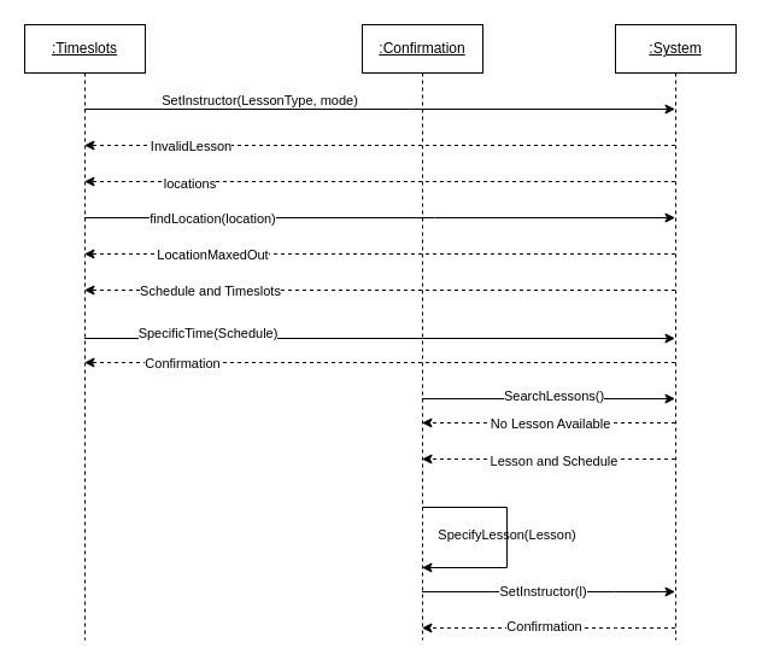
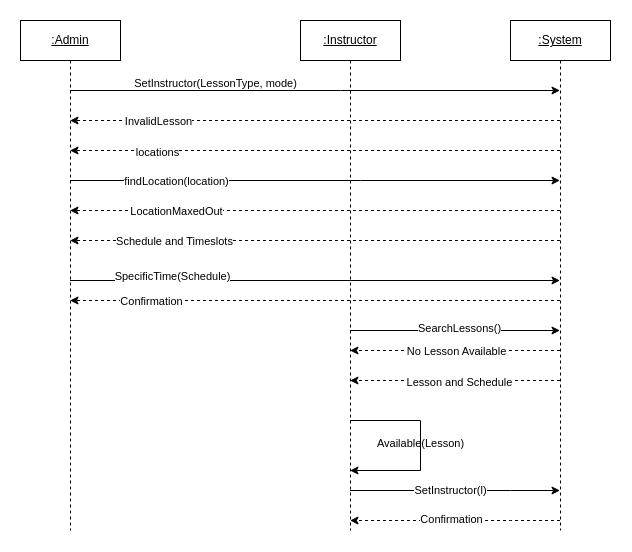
  <mxCell id="0" />
  <mxCell id="1" parent="0" />
- <mxCell id="2" value="&lt;u&gt;:Timeslots&lt;/u&gt;" style="shape=umlLifeline;perimeter=lifelinePerimeter;whiteSpace=wrap;html=1;container=1;dropTarget=0;collapsible=0;recursiveResize=0;outlineConnect=0;portConstraint=eastwest;newEdgeStyle={&quot;curved&quot;:0,&quot;rounded&quot;:0};" parent="1" vertex="1"><mxGeometry x="20" y="20" width="100" height="510" as="geometry" /></mxCell>
- <mxCell id="3" value="&lt;u&gt;:Confirmation&lt;/u&gt;" style="shape=umlLifeline;perimeter=lifelinePerimeter;whiteSpace=wrap;html=1;container=1;dropTarget=0;collapsible=0;recursiveResize=0;outlineConnect=0;portConstraint=eastwest;newEdgeStyle={&quot;curved&quot;:0,&quot;rounded&quot;:0};" parent="1" vertex="1"><mxGeometry x="300" y="20" width="100" height="510" as="geometry" /></mxCell>
+ <mxCell id="2" value="&lt;u&gt;:Admin&lt;/u&gt;" style="shape=umlLifeline;perimeter=lifelinePerimeter;whiteSpace=wrap;html=1;container=1;dropTarget=0;collapsible=0;recursiveResize=0;outlineConnect=0;portConstraint=eastwest;newEdgeStyle={&quot;curved&quot;:0,&quot;rounded&quot;:0};" parent="1" vertex="1"><mxGeometry x="20" y="20" width="100" height="510" as="geometry" /></mxCell>
+ <mxCell id="3" value="&lt;u&gt;:Instructor&lt;/u&gt;" style="shape=umlLifeline;perimeter=lifelinePerimeter;whiteSpace=wrap;html=1;container=1;dropTarget=0;collapsible=0;recursiveResize=0;outlineConnect=0;portConstraint=eastwest;newEdgeStyle={&quot;curved&quot;:0,&quot;rounded&quot;:0};" parent="1" vertex="1"><mxGeometry x="300" y="20" width="100" height="510" as="geometry" /></mxCell>
  <mxCell id="4" value="&lt;u&gt;:System&lt;/u&gt;" style="shape=umlLifeline;perimeter=lifelinePerimeter;whiteSpace=wrap;html=1;container=1;dropTarget=0;collapsible=0;recursiveResize=0;outlineConnect=0;portConstraint=eastwest;newEdgeStyle={&quot;curved&quot;:0,&quot;rounded&quot;:0};" parent="1" vertex="1"><mxGeometry x="510" y="20" width="100" height="510" as="geometry" /></mxCell>
  <mxCell id="5" value="" style="endArrow=classic;html=1;rounded=0;" parent="1" source="2" target="4" edge="1"><mxGeometry width="50" height="50" relative="1" as="geometry"><mxPoint x="210" y="170" as="sourcePoint" /><mxPoint x="260" y="120" as="targetPoint" /><Array as="points"><mxPoint x="340" y="90" /></Array></mxGeometry></mxCell>
  <mxCell id="6" value="&lt;font style=&quot;font-size: 11px;&quot;&gt;SetInstructor(LessonType, mode)&lt;/font&gt;" style="text;html=1;align=center;verticalAlign=middle;resizable=0;points=[];autosize=1;strokeColor=none;fillColor=none;" parent="1" vertex="1"><mxGeometry x="105" y="68" width="220" height="30" as="geometry" /></mxCell>
  <mxCell id="7" value="" style="html=1;labelBackgroundColor=#ffffff;startArrow=none;startFill=0;startSize=6;endArrow=classic;endFill=1;endSize=6;jettySize=auto;orthogonalLoop=1;strokeWidth=1;dashed=1;fontSize=14;rounded=0;" parent="1" source="4" target="2" edge="1"><mxGeometry width="60" height="60" relative="1" as="geometry"><mxPoint x="370" y="300" as="sourcePoint" /><mxPoint x="430" y="240" as="targetPoint" /><Array as="points"><mxPoint x="340" y="120" /></Array></mxGeometry></mxCell>
  <mxCell id="8" value="InvalidLesson" style="edgeLabel;html=1;align=center;verticalAlign=middle;resizable=0;points=[];" parent="7" vertex="1" connectable="0"><mxGeometry x="-0.201" relative="1" as="geometry"><mxPoint x="-206" as="offset" /></mxGeometry></mxCell>
  <mxCell id="9" value="" style="html=1;labelBackgroundColor=#ffffff;startArrow=none;startFill=0;startSize=6;endArrow=classic;endFill=1;endSize=6;jettySize=auto;orthogonalLoop=1;strokeWidth=1;dashed=1;fontSize=14;rounded=0;" parent="1" source="4" target="2" edge="1"><mxGeometry width="60" height="60" relative="1" as="geometry"><mxPoint x="430" y="280" as="sourcePoint" /><mxPoint x="490" y="220" as="targetPoint" /><Array as="points"><mxPoint x="350" y="150" /></Array></mxGeometry></mxCell>
  <mxCell id="10" value="locations" style="edgeLabel;html=1;align=center;verticalAlign=middle;resizable=0;points=[];" parent="9" vertex="1" connectable="0"><mxGeometry x="-0.238" y="1" relative="1" as="geometry"><mxPoint x="-216" as="offset" /></mxGeometry></mxCell>
  <mxCell id="11" value="" style="endArrow=classic;html=1;rounded=0;" parent="1" source="2" target="4" edge="1"><mxGeometry width="50" height="50" relative="1" as="geometry"><mxPoint x="120" y="350" as="sourcePoint" /><mxPoint x="170" y="300" as="targetPoint" /><Array as="points"><mxPoint x="360" y="180" /></Array></mxGeometry></mxCell>
  <mxCell id="12" value="findLocation(location)" style="edgeLabel;html=1;align=center;verticalAlign=middle;resizable=0;points=[];" parent="11" vertex="1" connectable="0"><mxGeometry x="-0.282" relative="1" as="geometry"><mxPoint x="-70" as="offset" /></mxGeometry></mxCell>
  <mxCell id="13" value="" style="html=1;labelBackgroundColor=#ffffff;startArrow=none;startFill=0;startSize=6;endArrow=classic;endFill=1;endSize=6;jettySize=auto;orthogonalLoop=1;strokeWidth=1;dashed=1;fontSize=14;rounded=0;" parent="1" source="4" target="2" edge="1"><mxGeometry width="60" height="60" relative="1" as="geometry"><mxPoint x="370" y="300" as="sourcePoint" /><mxPoint x="430" y="240" as="targetPoint" /><Array as="points"><mxPoint x="350" y="210" /></Array></mxGeometry></mxCell>
  <mxCell id="14" value="LocationMaxedOut" style="edgeLabel;html=1;align=center;verticalAlign=middle;resizable=0;points=[];" parent="13" vertex="1" connectable="0"><mxGeometry x="0.329" y="1" relative="1" as="geometry"><mxPoint x="-58" y="-1" as="offset" /></mxGeometry></mxCell>
  <mxCell id="15" value="" style="html=1;labelBackgroundColor=#ffffff;startArrow=none;startFill=0;startSize=6;endArrow=classic;endFill=1;endSize=6;jettySize=auto;orthogonalLoop=1;strokeWidth=1;dashed=1;fontSize=14;rounded=0;" parent="1" source="4" target="2" edge="1"><mxGeometry width="60" height="60" relative="1" as="geometry"><mxPoint x="460" y="440" as="sourcePoint" /><mxPoint x="520" y="380" as="targetPoint" /><Array as="points"><mxPoint x="350" y="240" /></Array></mxGeometry></mxCell>
  <mxCell id="16" value="Schedule and Timeslots" style="edgeLabel;html=1;align=center;verticalAlign=middle;resizable=0;points=[];" parent="15" vertex="1" connectable="0"><mxGeometry x="0.25" y="1" relative="1" as="geometry"><mxPoint x="-80" y="-1" as="offset" /></mxGeometry></mxCell>
  <mxCell id="17" value="" style="endArrow=classic;html=1;rounded=0;" parent="1" source="2" target="4" edge="1"><mxGeometry width="50" height="50" relative="1" as="geometry"><mxPoint x="160" y="420" as="sourcePoint" /><mxPoint x="210" y="370" as="targetPoint" /><Array as="points"><mxPoint x="350" y="280" /></Array></mxGeometry></mxCell>
  <mxCell id="18" value="SpecificTime(Schedule)" style="edgeLabel;html=1;align=center;verticalAlign=middle;resizable=0;points=[];" parent="17" vertex="1" connectable="0"><mxGeometry x="-0.203" relative="1" as="geometry"><mxPoint x="-93" y="-5" as="offset" /></mxGeometry></mxCell>
  <mxCell id="19" value="" style="html=1;labelBackgroundColor=#ffffff;startArrow=none;startFill=0;startSize=6;endArrow=classic;endFill=1;endSize=6;jettySize=auto;orthogonalLoop=1;strokeWidth=1;dashed=1;fontSize=14;rounded=0;" edge="1" parent="1" source="4" target="2"><mxGeometry width="60" height="60" relative="1" as="geometry"><mxPoint x="470" y="440" as="sourcePoint" /><mxPoint x="530" y="380" as="targetPoint" /><Array as="points"><mxPoint x="350" y="300" /></Array></mxGeometry></mxCell>
  <mxCell id="20" value="Confirmation" style="edgeLabel;html=1;align=center;verticalAlign=middle;resizable=0;points=[];" vertex="1" connectable="0" parent="19"><mxGeometry x="-0.137" y="2" relative="1" as="geometry"><mxPoint x="-198" y="-2" as="offset" /></mxGeometry></mxCell>
  <mxCell id="21" value="" style="endArrow=classic;html=1;rounded=0;" edge="1" parent="1" source="3" target="4"><mxGeometry width="50" height="50" relative="1" as="geometry"><mxPoint x="420" y="415" as="sourcePoint" /><mxPoint x="470" y="365" as="targetPoint" /><Array as="points"><mxPoint x="490" y="330" /></Array></mxGeometry></mxCell>
  <mxCell id="22" value="SearchLessons()" style="edgeLabel;html=1;align=center;verticalAlign=middle;resizable=0;points=[];" vertex="1" connectable="0" parent="21"><mxGeometry x="-0.086" y="3" relative="1" as="geometry"><mxPoint x="13" as="offset" /></mxGeometry></mxCell>
  <mxCell id="23" value="" style="html=1;labelBackgroundColor=#ffffff;startArrow=none;startFill=0;startSize=6;endArrow=classic;endFill=1;endSize=6;jettySize=auto;orthogonalLoop=1;strokeWidth=1;dashed=1;fontSize=14;rounded=0;" edge="1" parent="1" source="4" target="3"><mxGeometry width="60" height="60" relative="1" as="geometry"><mxPoint x="550" y="450" as="sourcePoint" /><mxPoint x="610" y="390" as="targetPoint" /><Array as="points"><mxPoint x="500" y="350" /></Array></mxGeometry></mxCell>
  <mxCell id="24" value="No Lesson Available" style="edgeLabel;html=1;align=center;verticalAlign=middle;resizable=0;points=[];" vertex="1" connectable="0" parent="23"><mxGeometry x="-0.013" relative="1" as="geometry"><mxPoint as="offset" /></mxGeometry></mxCell>
  <mxCell id="25" value="" style="html=1;labelBackgroundColor=#ffffff;startArrow=none;startFill=0;startSize=6;endArrow=classic;endFill=1;endSize=6;jettySize=auto;orthogonalLoop=1;strokeWidth=1;dashed=1;fontSize=14;rounded=0;" edge="1" parent="1" source="4" target="3"><mxGeometry width="60" height="60" relative="1" as="geometry"><mxPoint x="530" y="450" as="sourcePoint" /><mxPoint x="590" y="390" as="targetPoint" /><Array as="points"><mxPoint x="500" y="380" /></Array></mxGeometry></mxCell>
  <mxCell id="26" value="Lesson and Schedule" style="edgeLabel;html=1;align=center;verticalAlign=middle;resizable=0;points=[];" vertex="1" connectable="0" parent="25"><mxGeometry x="0.105" y="1" relative="1" as="geometry"><mxPoint x="15" as="offset" /></mxGeometry></mxCell>
  <mxCell id="27" value="" style="endArrow=none;html=1;rounded=0;" edge="1" parent="1"><mxGeometry width="50" height="50" relative="1" as="geometry"><mxPoint x="349.81" y="420" as="sourcePoint" /><mxPoint x="420" y="420" as="targetPoint" /></mxGeometry></mxCell>
  <mxCell id="28" value="" style="endArrow=none;html=1;rounded=0;" edge="1" parent="1"><mxGeometry width="50" height="50" relative="1" as="geometry"><mxPoint x="420" y="470" as="sourcePoint" /><mxPoint x="420" y="420" as="targetPoint" /></mxGeometry></mxCell>
  <mxCell id="29" value="" style="endArrow=classic;html=1;rounded=0;" edge="1" parent="1" target="3"><mxGeometry width="50" height="50" relative="1" as="geometry"><mxPoint x="420" y="470" as="sourcePoint" /><mxPoint x="470" y="500" as="targetPoint" /></mxGeometry></mxCell>
- <mxCell id="30" value="&lt;font style=&quot;font-size: 11px;&quot;&gt;SpecifyLesson(Lesson)&lt;/font&gt;" style="text;html=1;align=center;verticalAlign=middle;resizable=0;points=[];autosize=1;strokeColor=none;fillColor=none;" vertex="1" parent="1"><mxGeometry x="350" y="428" width="140" height="30" as="geometry" /></mxCell>
+ <mxCell id="30" value="&lt;font style=&quot;font-size: 11px;&quot;&gt;Available(Lesson)&lt;/font&gt;" style="text;html=1;align=center;verticalAlign=middle;resizable=0;points=[];autosize=1;strokeColor=none;fillColor=none;" vertex="1" parent="1"><mxGeometry x="350" y="428" width="140" height="30" as="geometry" /></mxCell>
  <mxCell id="31" value="" style="endArrow=classic;html=1;rounded=0;" edge="1" parent="1" source="3" target="4"><mxGeometry width="50" height="50" relative="1" as="geometry"><mxPoint x="430" y="550" as="sourcePoint" /><mxPoint x="480" y="500" as="targetPoint" /><Array as="points"><mxPoint x="510" y="490" /></Array></mxGeometry></mxCell>
  <mxCell id="32" value="SetInstructor(l)" style="edgeLabel;html=1;align=center;verticalAlign=middle;resizable=0;points=[];" vertex="1" connectable="0" parent="31"><mxGeometry x="-0.046" y="1" relative="1" as="geometry"><mxPoint as="offset" /></mxGeometry></mxCell>
  <mxCell id="33" value="" style="html=1;labelBackgroundColor=#ffffff;startArrow=none;startFill=0;startSize=6;endArrow=classic;endFill=1;endSize=6;jettySize=auto;orthogonalLoop=1;strokeWidth=1;dashed=1;fontSize=14;rounded=0;" edge="1" parent="1" source="4" target="3"><mxGeometry width="60" height="60" relative="1" as="geometry"><mxPoint x="480" y="580" as="sourcePoint" /><mxPoint x="540" y="520" as="targetPoint" /><Array as="points"><mxPoint x="510" y="520" /></Array></mxGeometry></mxCell>
  <mxCell id="34" value="Confirmation" style="edgeLabel;html=1;align=center;verticalAlign=middle;resizable=0;points=[];" vertex="1" connectable="0" parent="33"><mxGeometry x="0.036" y="-2" relative="1" as="geometry"><mxPoint as="offset" /></mxGeometry></mxCell>
